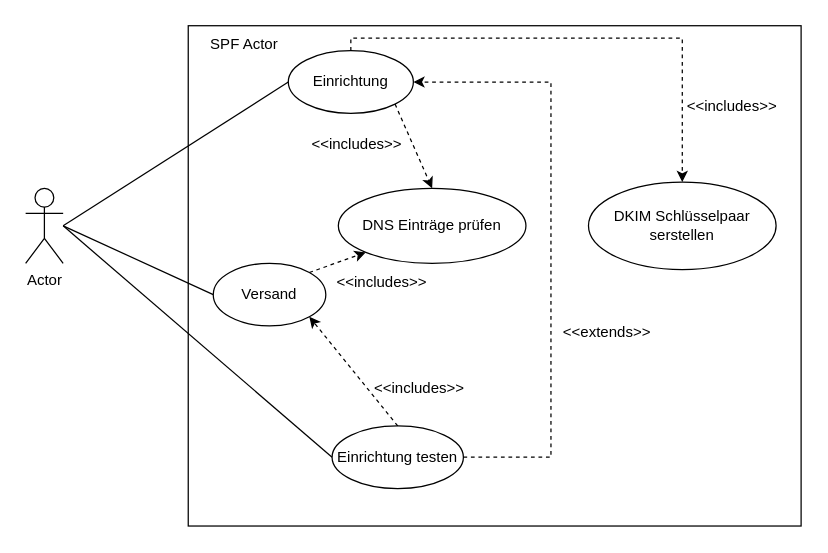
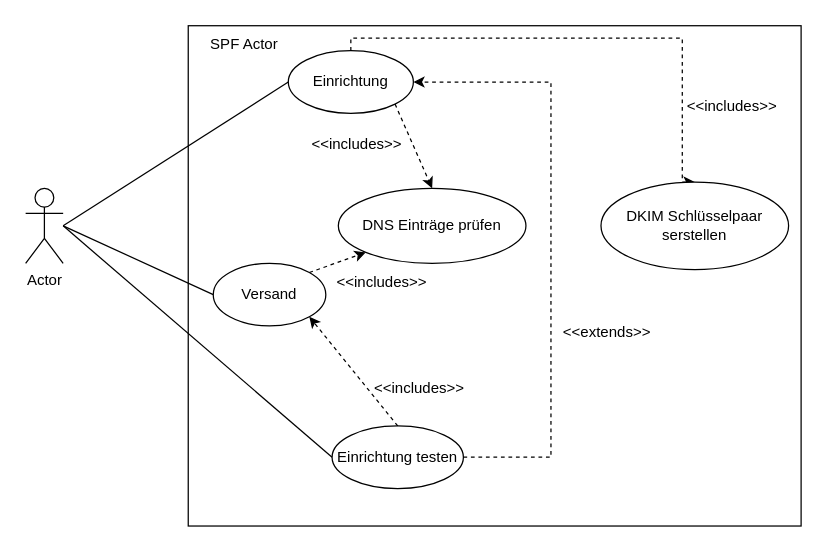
  <mxCell id="0" />
  <mxCell id="1" parent="0" />
  <mxCell id="2" value="" style="rounded=0;whiteSpace=wrap;html=1;" vertex="1" parent="1"><mxGeometry x="150" y="20" width="490" height="400" as="geometry" /></mxCell>
  <mxCell id="3" value="SPF Actor" style="text;html=1;strokeColor=none;fillColor=none;align=center;verticalAlign=middle;whiteSpace=wrap;rounded=0;" vertex="1" parent="1"><mxGeometry x="150" y="20" width="90" height="30" as="geometry" /></mxCell>
  <mxCell id="4" style="edgeStyle=orthogonalEdgeStyle;rounded=0;orthogonalLoop=1;jettySize=auto;html=1;exitX=1;exitY=0.5;exitDx=0;exitDy=0;entryX=1;entryY=0.5;entryDx=0;entryDy=0;dashed=1;" edge="1" parent="1" source="16" target="6"><mxGeometry relative="1" as="geometry"><Array as="points"><mxPoint x="440" y="365" /><mxPoint x="440" y="65" /></Array></mxGeometry></mxCell>
  <mxCell id="5" style="edgeStyle=orthogonalEdgeStyle;rounded=0;orthogonalLoop=1;jettySize=auto;html=1;exitX=0.5;exitY=0;exitDx=0;exitDy=0;entryX=0.5;entryY=0;entryDx=0;entryDy=0;dashed=1;" edge="1" parent="1" source="6" target="21"><mxGeometry relative="1" as="geometry"><Array as="points"><mxPoint x="280" y="30" /><mxPoint x="545" y="30" /></Array></mxGeometry></mxCell>
  <mxCell id="6" value="Einrichtung" style="ellipse;whiteSpace=wrap;html=1;" vertex="1" parent="1"><mxGeometry x="230" y="40" width="100" height="50" as="geometry" /></mxCell>
  <mxCell id="7" value="Versand" style="ellipse;whiteSpace=wrap;html=1;" vertex="1" parent="1"><mxGeometry x="170" y="210" width="90" height="50" as="geometry" /></mxCell>
  <mxCell id="8" value="Actor" style="shape=umlActor;verticalLabelPosition=bottom;verticalAlign=top;html=1;outlineConnect=0;" vertex="1" parent="1"><mxGeometry x="20" y="150" width="30" height="60" as="geometry" /></mxCell>
  <mxCell id="9" value="" style="endArrow=none;html=1;rounded=0;entryX=0;entryY=0.5;entryDx=0;entryDy=0;" edge="1" parent="1" target="6"><mxGeometry width="50" height="50" relative="1" as="geometry"><mxPoint x="50" y="180" as="sourcePoint" /><mxPoint x="60" y="70" as="targetPoint" /></mxGeometry></mxCell>
  <mxCell id="10" value="" style="endArrow=none;html=1;rounded=0;exitX=0;exitY=0.5;exitDx=0;exitDy=0;" edge="1" parent="1" source="7"><mxGeometry width="50" height="50" relative="1" as="geometry"><mxPoint x="40" y="350" as="sourcePoint" /><mxPoint x="50" y="180" as="targetPoint" /></mxGeometry></mxCell>
  <mxCell id="11" value="DNS Einträge prüfen" style="ellipse;whiteSpace=wrap;html=1;" vertex="1" parent="1"><mxGeometry x="270" y="150" width="150" height="60" as="geometry" /></mxCell>
  <mxCell id="12" value="" style="endArrow=classic;html=1;rounded=0;exitX=1;exitY=1;exitDx=0;exitDy=0;entryX=0.5;entryY=0;entryDx=0;entryDy=0;dashed=1;" edge="1" parent="1" source="6" target="11"><mxGeometry width="50" height="50" relative="1" as="geometry"><mxPoint x="340" y="330" as="sourcePoint" /><mxPoint x="390" y="280" as="targetPoint" /></mxGeometry></mxCell>
  <mxCell id="13" value="&amp;lt;&amp;lt;includes&amp;gt;&amp;gt;" style="text;html=1;strokeColor=none;fillColor=none;align=center;verticalAlign=middle;whiteSpace=wrap;rounded=0;" vertex="1" parent="1"><mxGeometry x="240" y="100" width="90" height="30" as="geometry" /></mxCell>
  <mxCell id="14" value="" style="endArrow=classic;html=1;rounded=0;exitX=1;exitY=0;exitDx=0;exitDy=0;entryX=0;entryY=1;entryDx=0;entryDy=0;dashed=1;" edge="1" parent="1" source="7" target="11"><mxGeometry width="50" height="50" relative="1" as="geometry"><mxPoint x="340" y="330" as="sourcePoint" /><mxPoint x="390" y="280" as="targetPoint" /></mxGeometry></mxCell>
  <mxCell id="15" value="&amp;lt;&amp;lt;includes&amp;gt;&amp;gt;" style="text;html=1;strokeColor=none;fillColor=none;align=center;verticalAlign=middle;whiteSpace=wrap;rounded=0;" vertex="1" parent="1"><mxGeometry x="260" y="210" width="90" height="30" as="geometry" /></mxCell>
  <mxCell id="16" value="Einrichtung testen" style="ellipse;whiteSpace=wrap;html=1;" vertex="1" parent="1"><mxGeometry x="265" y="340" width="105" height="50" as="geometry" /></mxCell>
  <mxCell id="17" value="" style="endArrow=none;html=1;rounded=0;exitX=0;exitY=0.5;exitDx=0;exitDy=0;" edge="1" parent="1" source="16"><mxGeometry width="50" height="50" relative="1" as="geometry"><mxPoint x="180" y="245" as="sourcePoint" /><mxPoint x="50" y="180" as="targetPoint" /></mxGeometry></mxCell>
  <mxCell id="18" value="" style="endArrow=classic;html=1;rounded=0;exitX=0.5;exitY=0;exitDx=0;exitDy=0;entryX=1;entryY=1;entryDx=0;entryDy=0;dashed=1;" edge="1" parent="1" source="16" target="7"><mxGeometry width="50" height="50" relative="1" as="geometry"><mxPoint x="256.82" y="227.322" as="sourcePoint" /><mxPoint x="301.967" y="211.213" as="targetPoint" /></mxGeometry></mxCell>
  <mxCell id="19" value="&amp;lt;&amp;lt;includes&amp;gt;&amp;gt;" style="text;html=1;strokeColor=none;fillColor=none;align=center;verticalAlign=middle;whiteSpace=wrap;rounded=0;" vertex="1" parent="1"><mxGeometry x="290" y="295" width="90" height="30" as="geometry" /></mxCell>
  <mxCell id="20" value="&amp;lt;&amp;lt;extends&amp;gt;&amp;gt;" style="text;html=1;strokeColor=none;fillColor=none;align=center;verticalAlign=middle;whiteSpace=wrap;rounded=0;" vertex="1" parent="1"><mxGeometry x="440" y="250" width="90" height="30" as="geometry" /></mxCell>
- <mxCell id="21" value="DKIM Schlüsselpaar serstellen" style="ellipse;whiteSpace=wrap;html=1;" vertex="1" parent="1"><mxGeometry x="470" y="145" width="150" height="70" as="geometry" /></mxCell>
+ <mxCell id="21" value="DKIM Schlüsselpaar serstellen" style="ellipse;whiteSpace=wrap;html=1;" vertex="1" parent="1"><mxGeometry x="480" y="145" width="150" height="70" as="geometry" /></mxCell>
  <mxCell id="22" value="&amp;lt;&amp;lt;includes&amp;gt;&amp;gt;" style="text;html=1;strokeColor=none;fillColor=none;align=center;verticalAlign=middle;whiteSpace=wrap;rounded=0;" vertex="1" parent="1"><mxGeometry x="540" y="70" width="90" height="30" as="geometry" /></mxCell>
